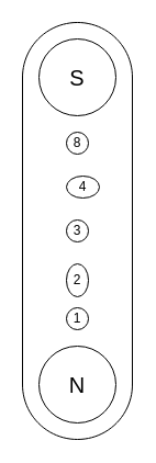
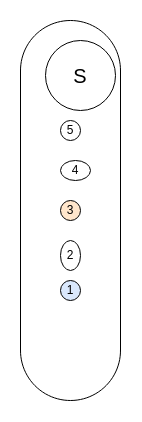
  <mxCell id="0" />
  <mxCell id="1" parent="0" />
  <mxCell id="2" value="" style="endArrow=none;html=1;rounded=0;" parent="1" edge="1"><mxGeometry width="50" height="50" relative="1" as="geometry"><mxPoint x="20" y="350" as="sourcePoint" /><mxPoint x="20" y="70" as="targetPoint" /></mxGeometry></mxCell>
  <mxCell id="3" value="" style="verticalLabelPosition=bottom;verticalAlign=top;html=1;shape=mxgraph.basic.arc;startAngle=0.747;endAngle=0.252;" parent="1" vertex="1"><mxGeometry x="20" y="20" width="100" height="100" as="geometry" /></mxCell>
  <mxCell id="4" value="" style="verticalLabelPosition=bottom;verticalAlign=top;html=1;shape=mxgraph.basic.arc;startAngle=0.747;endAngle=0.252;rotation=-180;" parent="1" vertex="1"><mxGeometry x="20" y="300" width="100" height="100" as="geometry" /></mxCell>
- <mxCell id="5" value="&lt;font style=&quot;font-size: 20px;&quot;&gt;S&lt;/font&gt;" style="ellipse;whiteSpace=wrap;html=1;aspect=fixed;" parent="1" vertex="1"><mxGeometry x="35" y="35" width="70" height="70" as="geometry" /></mxCell>
- <mxCell id="6" value="&lt;font style=&quot;font-size: 20px;&quot;&gt;N&lt;/font&gt;" style="ellipse;whiteSpace=wrap;html=1;aspect=fixed;" parent="1" vertex="1"><mxGeometry x="35" y="315" width="70" height="70" as="geometry" /></mxCell>
- <mxCell id="7" value="8" style="ellipse;whiteSpace=wrap;html=1;aspect=fixed;" parent="1" vertex="1"><mxGeometry x="60" y="120" width="20" height="20" as="geometry" /></mxCell>
- <mxCell id="8" value="3" style="ellipse;whiteSpace=wrap;html=1;aspect=fixed;" parent="1" vertex="1"><mxGeometry x="60" y="200" width="20" height="20" as="geometry" /></mxCell>
+ <mxCell id="5" value="&lt;font style=&quot;font-size: 20px;&quot;&gt;S&lt;/font&gt;" style="ellipse;whiteSpace=wrap;html=1;aspect=fixed;" parent="1" vertex="1"><mxGeometry x="45" y="40" width="70" height="70" as="geometry" /></mxCell>
+ <mxCell id="7" value="5" style="ellipse;whiteSpace=wrap;html=1;aspect=fixed;" parent="1" vertex="1"><mxGeometry x="60" y="120" width="20" height="20" as="geometry" /></mxCell>
+ <mxCell id="8" value="3" style="ellipse;whiteSpace=wrap;html=1;aspect=fixed;fillColor=#ffe6cc;" parent="1" vertex="1"><mxGeometry x="60" y="200" width="20" height="20" as="geometry" /></mxCell>
  <mxCell id="9" value="4" style="ellipse;whiteSpace=wrap;html=1;aspect=fixed;" parent="1" vertex="1"><mxGeometry x="60" y="160" width="30" height="20" as="geometry" /></mxCell>
  <mxCell id="10" value="2" style="ellipse;whiteSpace=wrap;html=1;aspect=fixed;" parent="1" vertex="1"><mxGeometry x="60" y="240" width="20" height="30" as="geometry" /></mxCell>
- <mxCell id="11" value="1" style="ellipse;whiteSpace=wrap;html=1;aspect=fixed;" parent="1" vertex="1"><mxGeometry x="60" y="280" width="20" height="20" as="geometry" /></mxCell>
+ <mxCell id="11" value="1" style="ellipse;whiteSpace=wrap;html=1;aspect=fixed;fillColor=#dae8fc;" parent="1" vertex="1"><mxGeometry x="60" y="280" width="20" height="20" as="geometry" /></mxCell>
  <mxCell id="12" value="" style="endArrow=none;html=1;rounded=0;" parent="1" edge="1"><mxGeometry width="50" height="50" relative="1" as="geometry"><mxPoint x="120" y="350" as="sourcePoint" /><mxPoint x="120" y="70" as="targetPoint" /></mxGeometry></mxCell>
